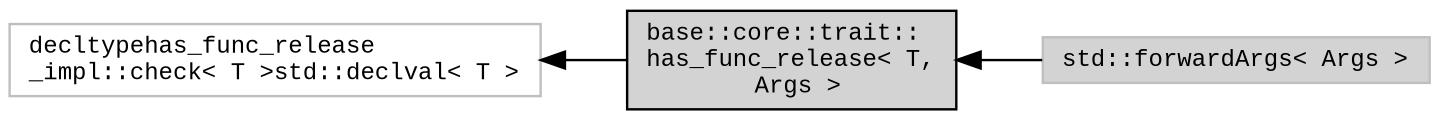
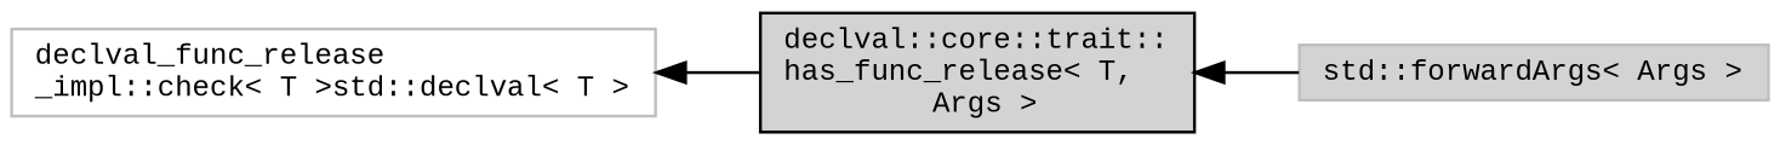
  digraph {
    fontname="Liberation Mono"
    rankdir=LR
    node [color=grey75 fillcolor=lightgrey fontname="Liberation Mono" fontsize=10 shape=record style=filled]
    edge [color=black dir=back fontname="Liberation Mono" fontsize=10 labelfontname=Helvetica labelfontsize=10 style=solid]
-   n1 [color=black fontcolor=black height=0.2 label="base::core::trait::\lhas_func_release\< T,\l Args \>" width=0.4]
+   n1 [color=black fontcolor=black height=0.2 label="declval::core::trait::\lhas_func_release\< T,\l Args \>" width=0.4]
    n2 [height=0.2 label="std::forwardArgs\< Args \>" width=0.4]
-   n3 [fillcolor=white height=0.2 label="decltypehas_func_release\l_impl::check\< T \>std::declval\< T \>" width=0.4]
+   n3 [fillcolor=white height=0.2 label="declval_func_release\l_impl::check\< T \>std::declval\< T \>" width=0.4]
    n1 -> n2
    n3 -> n1
  }
